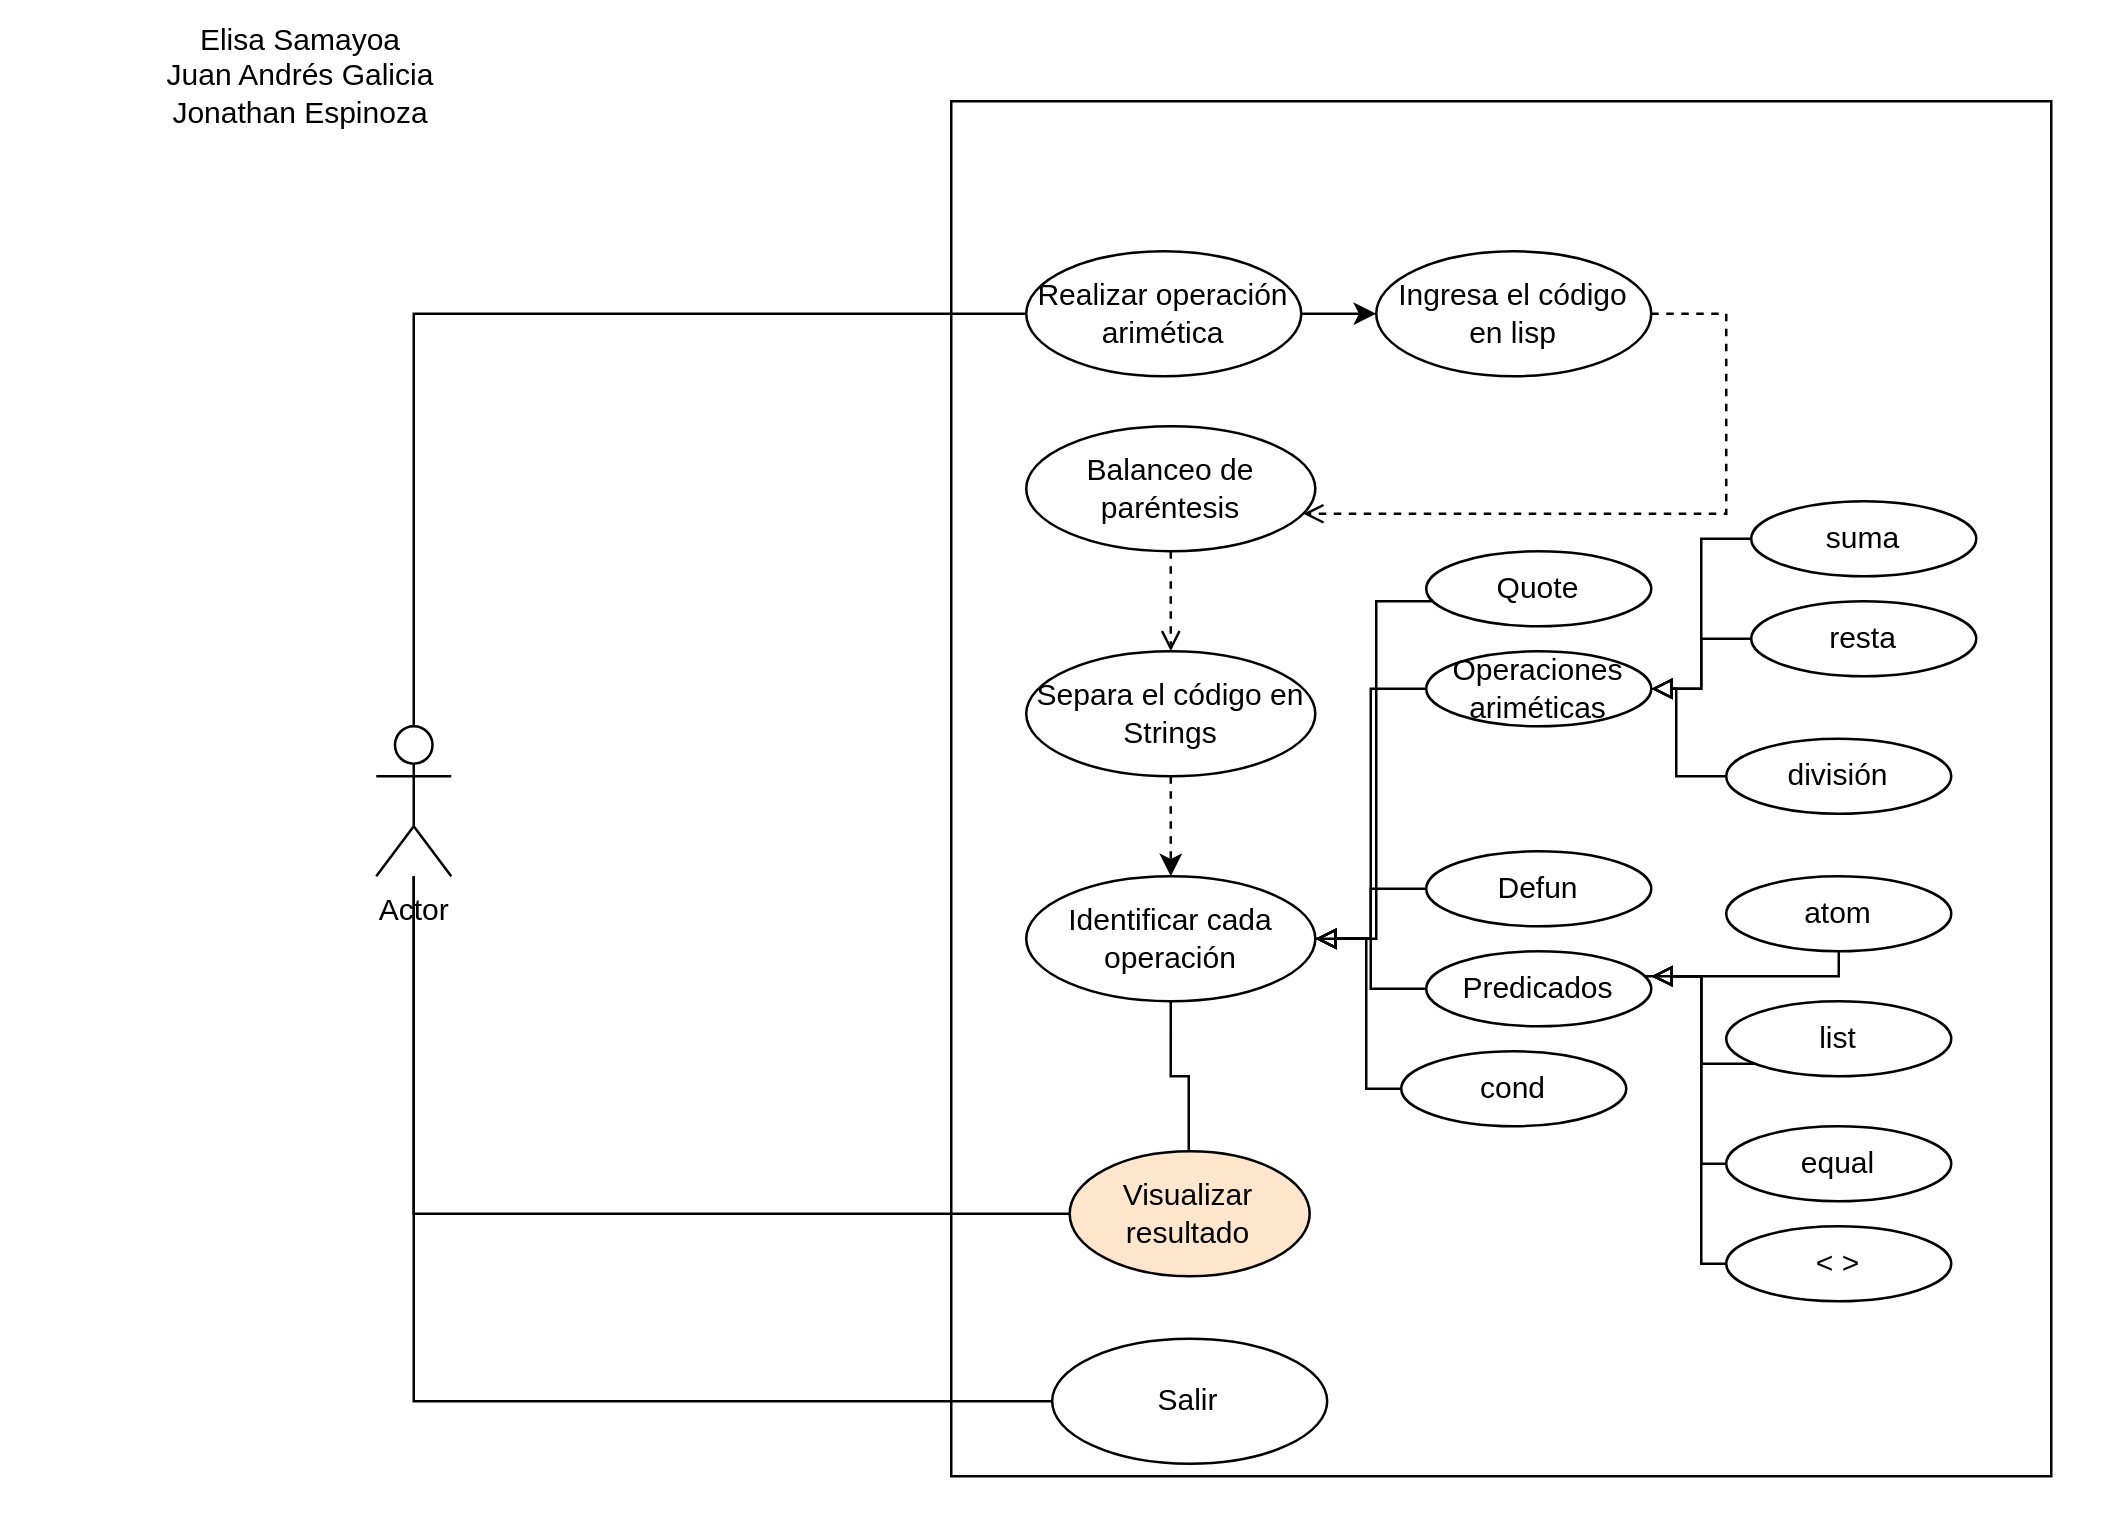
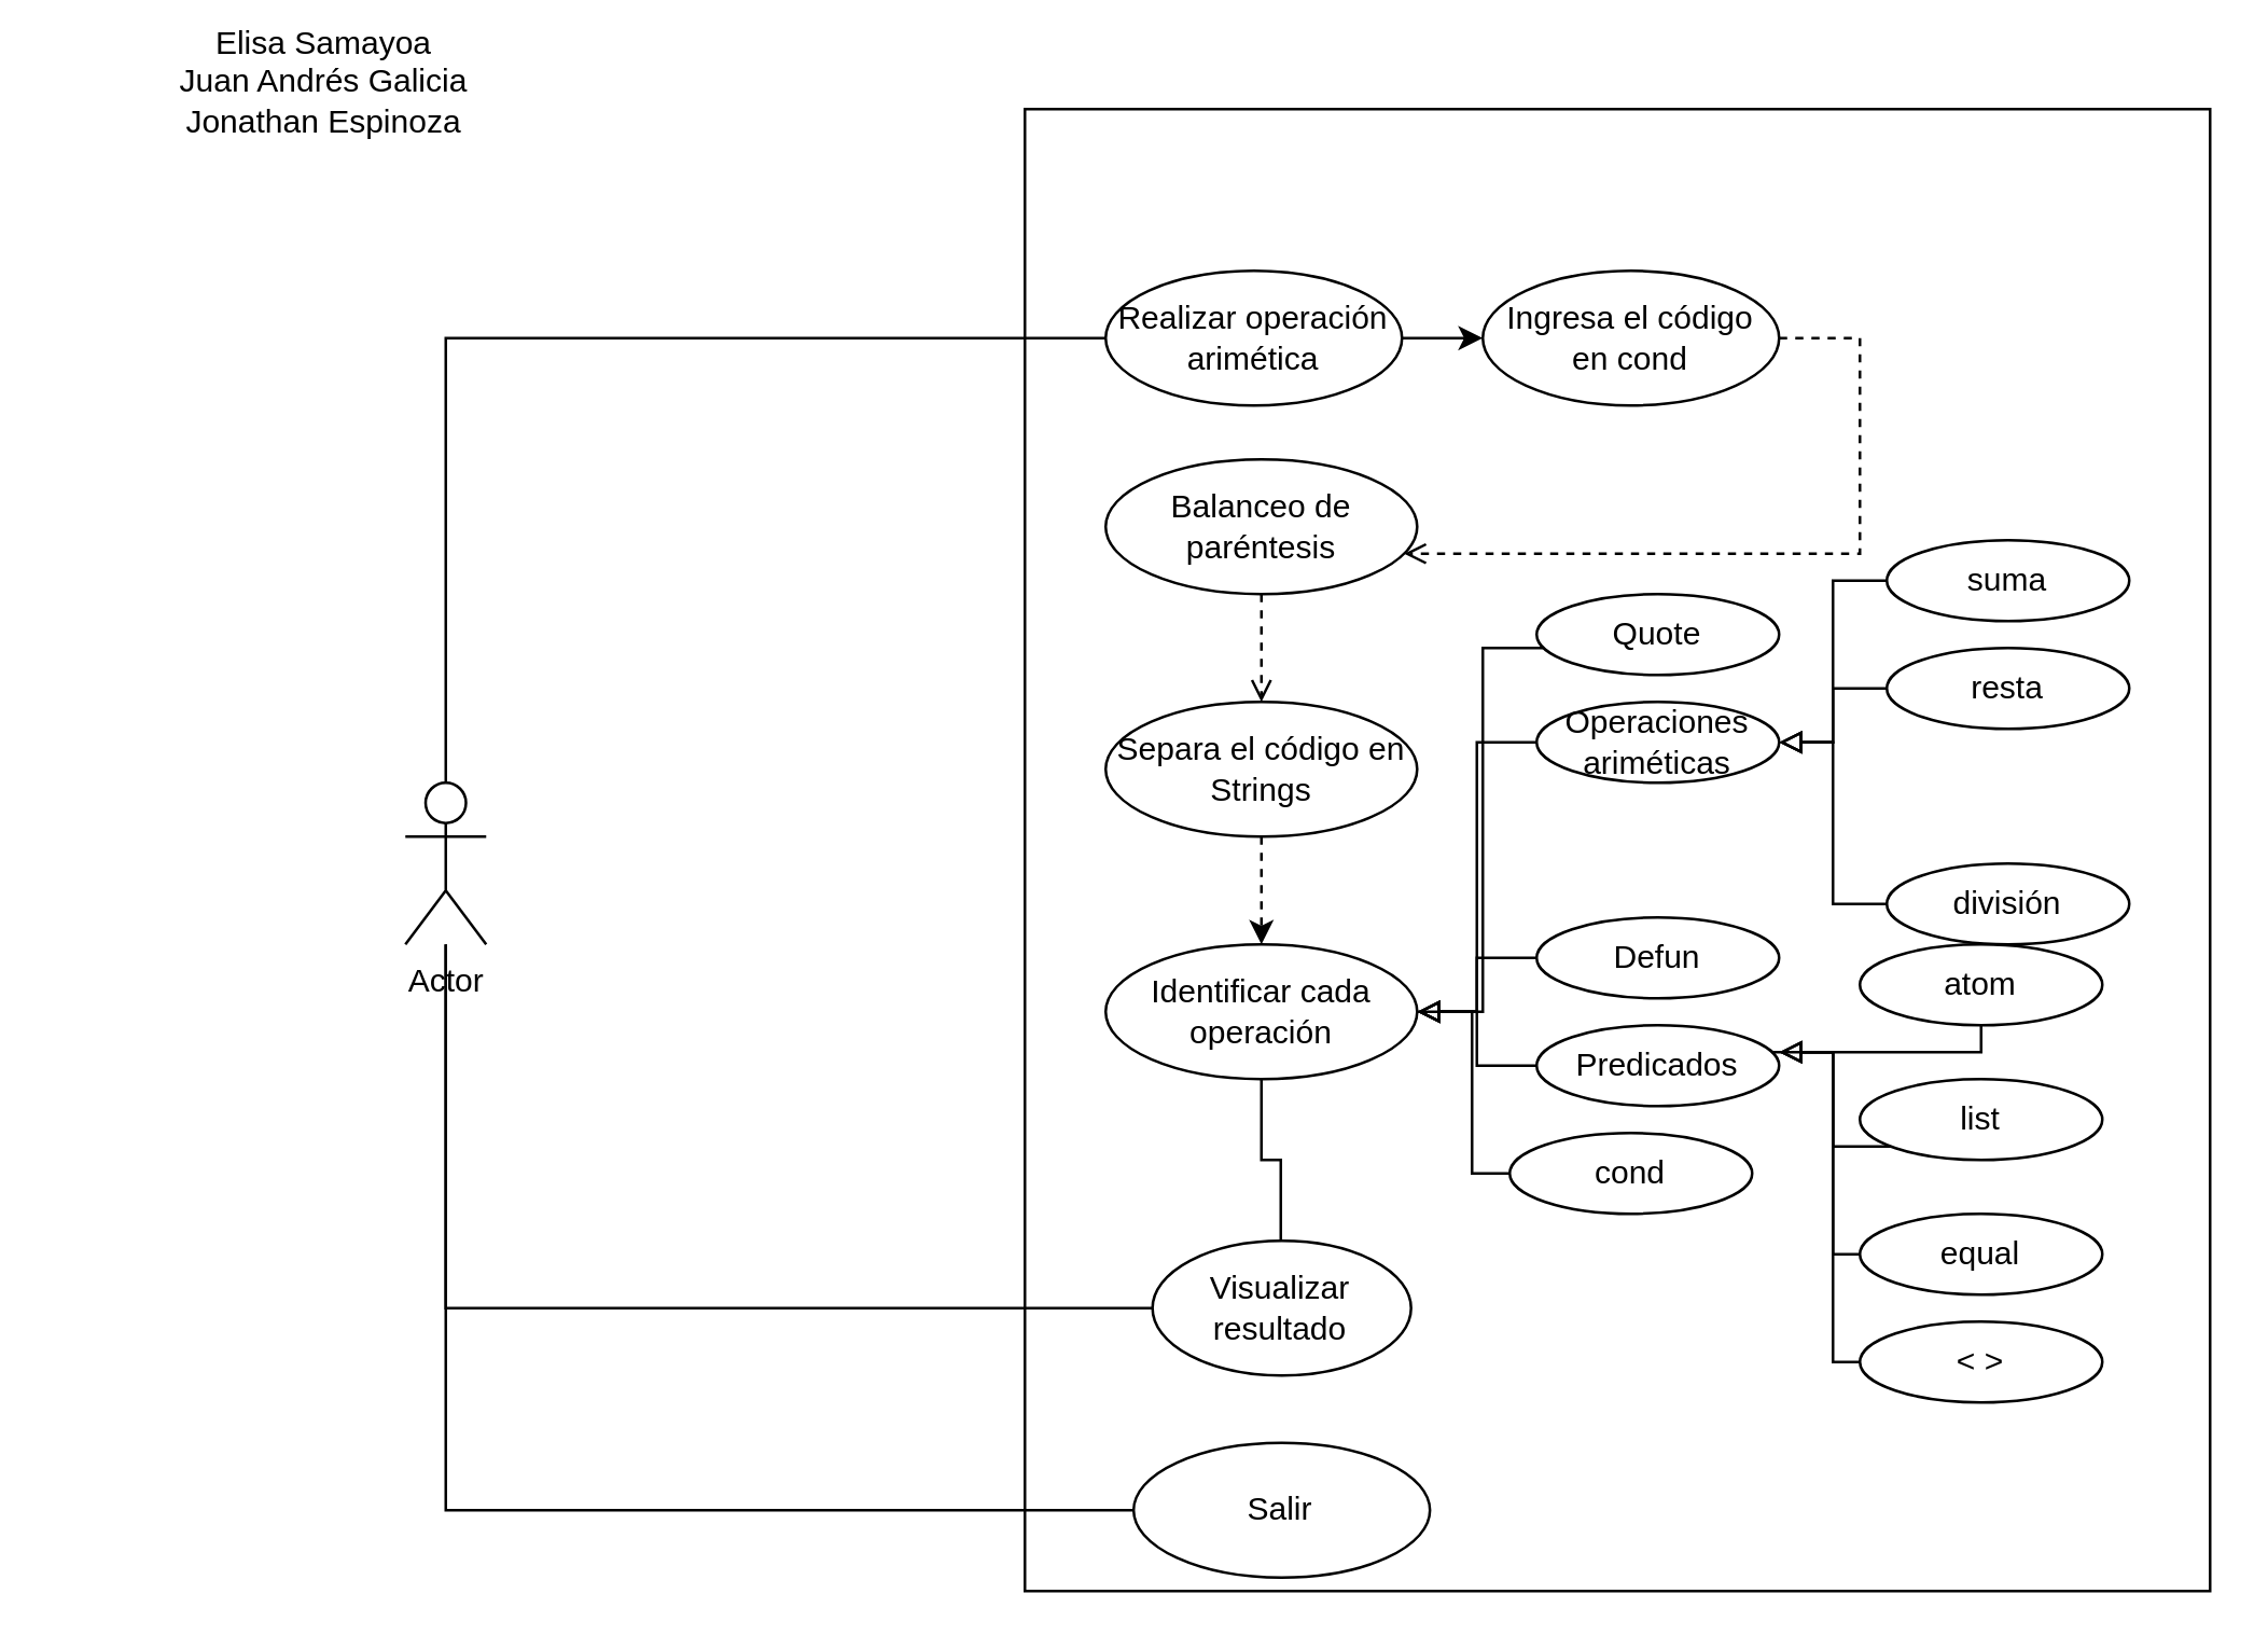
  <mxCell id="0" />
  <mxCell id="1" parent="0" />
  <mxCell id="2" value="Actor" style="shape=umlActor;verticalLabelPosition=bottom;verticalAlign=top;html=1;outlineConnect=0;" parent="1" vertex="1"><mxGeometry x="150" y="290" width="30" height="60" as="geometry" /></mxCell>
  <mxCell id="3" value="" style="rounded=0;whiteSpace=wrap;html=1;" parent="1" vertex="1"><mxGeometry x="380" y="40" width="440" height="550" as="geometry" /></mxCell>
  <mxCell id="4" style="edgeStyle=orthogonalEdgeStyle;rounded=0;orthogonalLoop=1;jettySize=auto;html=1;endArrow=open;endFill=0;dashed=1;" parent="1" source="5" target="7" edge="1"><mxGeometry relative="1" as="geometry"><Array as="points"><mxPoint x="690" y="205" /></Array></mxGeometry></mxCell>
- <mxCell id="5" value="Ingresa el código en lisp" style="ellipse;whiteSpace=wrap;html=1;" parent="1" vertex="1"><mxGeometry x="550" y="100" width="110" height="50" as="geometry" /></mxCell>
+ <mxCell id="5" value="Ingresa el código en cond" style="ellipse;whiteSpace=wrap;html=1;" parent="1" vertex="1"><mxGeometry x="550" y="100" width="110" height="50" as="geometry" /></mxCell>
  <mxCell id="6" style="edgeStyle=orthogonalEdgeStyle;rounded=0;orthogonalLoop=1;jettySize=auto;html=1;endArrow=open;endFill=0;dashed=1;entryX=0.5;entryY=0;entryDx=0;entryDy=0;" parent="1" source="7" target="25" edge="1"><mxGeometry relative="1" as="geometry" /></mxCell>
  <mxCell id="7" value="Balanceo de paréntesis" style="ellipse;whiteSpace=wrap;html=1;" parent="1" vertex="1"><mxGeometry x="410" y="170" width="115.63" height="50" as="geometry" /></mxCell>
  <mxCell id="8" style="edgeStyle=orthogonalEdgeStyle;rounded=0;orthogonalLoop=1;jettySize=auto;html=1;entryX=1;entryY=0.5;entryDx=0;entryDy=0;endArrow=open;endFill=0;" parent="1" source="9" target="19" edge="1"><mxGeometry relative="1" as="geometry"><Array as="points"><mxPoint x="468" y="430" /><mxPoint x="475" y="430" /><mxPoint x="475" y="485" /></Array></mxGeometry></mxCell>
  <mxCell id="9" value="Identificar cada operación" style="ellipse;whiteSpace=wrap;html=1;" parent="1" vertex="1"><mxGeometry x="410" y="350" width="115.63" height="50" as="geometry" /></mxCell>
  <mxCell id="10" style="edgeStyle=orthogonalEdgeStyle;rounded=0;orthogonalLoop=1;jettySize=auto;html=1;exitX=0;exitY=0.5;exitDx=0;exitDy=0;entryX=1;entryY=0.5;entryDx=0;entryDy=0;endArrow=block;endFill=0;" parent="1" source="11" target="9" edge="1"><mxGeometry relative="1" as="geometry" /></mxCell>
  <mxCell id="11" value="Operaciones ariméticas" style="ellipse;whiteSpace=wrap;html=1;" parent="1" vertex="1"><mxGeometry x="570" y="260" width="90" height="30" as="geometry" /></mxCell>
  <mxCell id="12" style="edgeStyle=orthogonalEdgeStyle;rounded=0;orthogonalLoop=1;jettySize=auto;html=1;endArrow=block;endFill=0;" parent="1" source="13" target="9" edge="1"><mxGeometry relative="1" as="geometry"><Array as="points"><mxPoint x="550" y="240" /><mxPoint x="550" y="375" /></Array></mxGeometry></mxCell>
  <mxCell id="13" value="Quote" style="ellipse;whiteSpace=wrap;html=1;" parent="1" vertex="1"><mxGeometry x="570" y="220" width="90" height="30" as="geometry" /></mxCell>
  <mxCell id="14" style="edgeStyle=orthogonalEdgeStyle;rounded=0;orthogonalLoop=1;jettySize=auto;html=1;endArrow=none;endFill=0;" parent="1" source="15" target="9" edge="1"><mxGeometry relative="1" as="geometry" /></mxCell>
  <mxCell id="15" value="Defun" style="ellipse;whiteSpace=wrap;html=1;" parent="1" vertex="1"><mxGeometry x="570" y="340" width="90" height="30" as="geometry" /></mxCell>
  <mxCell id="16" style="edgeStyle=orthogonalEdgeStyle;rounded=0;orthogonalLoop=1;jettySize=auto;html=1;endArrow=none;endFill=0;" parent="1" source="17" target="2" edge="1"><mxGeometry relative="1" as="geometry" /></mxCell>
  <mxCell id="17" value="Salir" style="ellipse;whiteSpace=wrap;html=1;" parent="1" vertex="1"><mxGeometry x="420.37" y="535" width="110" height="50" as="geometry" /></mxCell>
  <mxCell id="18" style="edgeStyle=orthogonalEdgeStyle;rounded=0;orthogonalLoop=1;jettySize=auto;html=1;endArrow=none;endFill=0;" parent="1" source="19" target="2" edge="1"><mxGeometry relative="1" as="geometry" /></mxCell>
- <mxCell id="19" value="Visualizar resultado" style="ellipse;whiteSpace=wrap;html=1;fillColor=#ffe6cc;" parent="1" vertex="1"><mxGeometry x="427.37" y="460" width="96" height="50" as="geometry" /></mxCell>
+ <mxCell id="19" value="Visualizar resultado" style="ellipse;whiteSpace=wrap;html=1;" parent="1" vertex="1"><mxGeometry x="427.37" y="460" width="96" height="50" as="geometry" /></mxCell>
  <mxCell id="20" style="edgeStyle=orthogonalEdgeStyle;rounded=0;orthogonalLoop=1;jettySize=auto;html=1;endArrow=none;endFill=0;" parent="1" source="22" target="2" edge="1"><mxGeometry relative="1" as="geometry" /></mxCell>
  <mxCell id="21" style="edgeStyle=orthogonalEdgeStyle;rounded=0;orthogonalLoop=1;jettySize=auto;html=1;endArrow=classic;endFill=1;" parent="1" source="22" target="5" edge="1"><mxGeometry relative="1" as="geometry" /></mxCell>
  <mxCell id="22" value="Realizar operación arimética" style="ellipse;whiteSpace=wrap;html=1;" parent="1" vertex="1"><mxGeometry x="410" y="100" width="110" height="50" as="geometry" /></mxCell>
  <mxCell id="23" style="edgeStyle=orthogonalEdgeStyle;rounded=0;orthogonalLoop=1;jettySize=auto;html=1;strokeColor=none;dashed=1;" edge="1" parent="1" source="25" target="9"><mxGeometry relative="1" as="geometry" /></mxCell>
  <mxCell id="24" style="edgeStyle=orthogonalEdgeStyle;rounded=0;orthogonalLoop=1;jettySize=auto;html=1;dashed=1;" edge="1" parent="1" source="25" target="9"><mxGeometry relative="1" as="geometry" /></mxCell>
  <mxCell id="25" value="Separa el código en Strings" style="ellipse;whiteSpace=wrap;html=1;" vertex="1" parent="1"><mxGeometry x="410" y="260" width="115.63" height="50" as="geometry" /></mxCell>
  <mxCell id="26" style="edgeStyle=orthogonalEdgeStyle;rounded=0;orthogonalLoop=1;jettySize=auto;html=1;entryX=1;entryY=0.5;entryDx=0;entryDy=0;endArrow=block;endFill=0;" edge="1" parent="1" source="27" target="9"><mxGeometry relative="1" as="geometry"><Array as="points"><mxPoint x="546" y="435" /><mxPoint x="546" y="375" /></Array></mxGeometry></mxCell>
  <mxCell id="27" value="cond" style="ellipse;whiteSpace=wrap;html=1;" vertex="1" parent="1"><mxGeometry x="560" y="420" width="90" height="30" as="geometry" /></mxCell>
  <mxCell id="28" style="edgeStyle=orthogonalEdgeStyle;rounded=0;orthogonalLoop=1;jettySize=auto;html=1;entryX=1;entryY=0.5;entryDx=0;entryDy=0;endArrow=block;endFill=0;" edge="1" parent="1" source="29" target="9"><mxGeometry relative="1" as="geometry" /></mxCell>
  <mxCell id="29" value="Predicados" style="ellipse;whiteSpace=wrap;html=1;" vertex="1" parent="1"><mxGeometry x="570" y="380" width="90" height="30" as="geometry" /></mxCell>
  <mxCell id="30" style="edgeStyle=orthogonalEdgeStyle;rounded=0;orthogonalLoop=1;jettySize=auto;html=1;exitX=0;exitY=0.5;exitDx=0;exitDy=0;entryX=1;entryY=0.5;entryDx=0;entryDy=0;endArrow=block;endFill=0;" edge="1" parent="1" source="31" target="11"><mxGeometry relative="1" as="geometry" /></mxCell>
  <mxCell id="31" value="suma" style="ellipse;whiteSpace=wrap;html=1;" vertex="1" parent="1"><mxGeometry x="700" y="200" width="90" height="30" as="geometry" /></mxCell>
  <mxCell id="32" style="edgeStyle=orthogonalEdgeStyle;rounded=0;orthogonalLoop=1;jettySize=auto;html=1;entryX=1;entryY=0.5;entryDx=0;entryDy=0;endArrow=block;endFill=0;" edge="1" parent="1" source="33" target="11"><mxGeometry relative="1" as="geometry" /></mxCell>
- <mxCell id="33" value="división" style="ellipse;whiteSpace=wrap;html=1;" vertex="1" parent="1"><mxGeometry x="690" y="295" width="90" height="30" as="geometry" /></mxCell>
+ <mxCell id="33" value="división" style="ellipse;whiteSpace=wrap;html=1;" vertex="1" parent="1"><mxGeometry x="700" y="320" width="90" height="30" as="geometry" /></mxCell>
  <mxCell id="34" style="edgeStyle=orthogonalEdgeStyle;rounded=0;orthogonalLoop=1;jettySize=auto;html=1;exitX=0;exitY=0.5;exitDx=0;exitDy=0;endArrow=block;endFill=0;" edge="1" parent="1" source="35" target="11"><mxGeometry relative="1" as="geometry" /></mxCell>
  <mxCell id="35" value="resta" style="ellipse;whiteSpace=wrap;html=1;" vertex="1" parent="1"><mxGeometry x="700" y="240" width="90" height="30" as="geometry" /></mxCell>
  <mxCell id="36" style="edgeStyle=orthogonalEdgeStyle;rounded=0;orthogonalLoop=1;jettySize=auto;html=1;endArrow=none;endFill=0;" edge="1" parent="1" source="37" target="29"><mxGeometry relative="1" as="geometry"><Array as="points"><mxPoint x="735" y="390" /></Array></mxGeometry></mxCell>
  <mxCell id="37" value="atom" style="ellipse;whiteSpace=wrap;html=1;" vertex="1" parent="1"><mxGeometry x="690" y="350" width="90" height="30" as="geometry" /></mxCell>
  <mxCell id="38" style="edgeStyle=orthogonalEdgeStyle;rounded=0;orthogonalLoop=1;jettySize=auto;html=1;endArrow=block;endFill=0;" edge="1" parent="1" source="39"><mxGeometry relative="1" as="geometry"><mxPoint x="660" y="390" as="targetPoint" /><Array as="points"><mxPoint x="680" y="425" /><mxPoint x="680" y="390" /></Array></mxGeometry></mxCell>
  <mxCell id="39" value="list" style="ellipse;whiteSpace=wrap;html=1;" vertex="1" parent="1"><mxGeometry x="690" y="400" width="90" height="30" as="geometry" /></mxCell>
  <mxCell id="40" style="edgeStyle=orthogonalEdgeStyle;rounded=0;orthogonalLoop=1;jettySize=auto;html=1;endArrow=block;endFill=0;" edge="1" parent="1" source="41"><mxGeometry relative="1" as="geometry"><mxPoint x="660" y="390" as="targetPoint" /><Array as="points"><mxPoint x="680" y="465" /><mxPoint x="680" y="390" /></Array></mxGeometry></mxCell>
  <mxCell id="41" value="equal" style="ellipse;whiteSpace=wrap;html=1;" vertex="1" parent="1"><mxGeometry x="690" y="450" width="90" height="30" as="geometry" /></mxCell>
  <mxCell id="42" style="edgeStyle=orthogonalEdgeStyle;rounded=0;orthogonalLoop=1;jettySize=auto;html=1;endArrow=block;endFill=0;" edge="1" parent="1" source="43"><mxGeometry relative="1" as="geometry"><mxPoint x="660" y="390" as="targetPoint" /><Array as="points"><mxPoint x="680" y="505" /><mxPoint x="680" y="390" /></Array></mxGeometry></mxCell>
  <mxCell id="43" value="&amp;lt; &amp;gt;" style="ellipse;whiteSpace=wrap;html=1;" vertex="1" parent="1"><mxGeometry x="690" y="490" width="90" height="30" as="geometry" /></mxCell>
  <mxCell id="44" value="Elisa Samayoa&lt;br&gt;Juan Andrés Galicia&lt;br&gt;Jonathan Espinoza" style="text;html=1;strokeColor=none;fillColor=none;align=center;verticalAlign=middle;whiteSpace=wrap;rounded=0;" vertex="1" parent="1"><mxGeometry x="20" y="20" width="200" height="20" as="geometry" /></mxCell>
